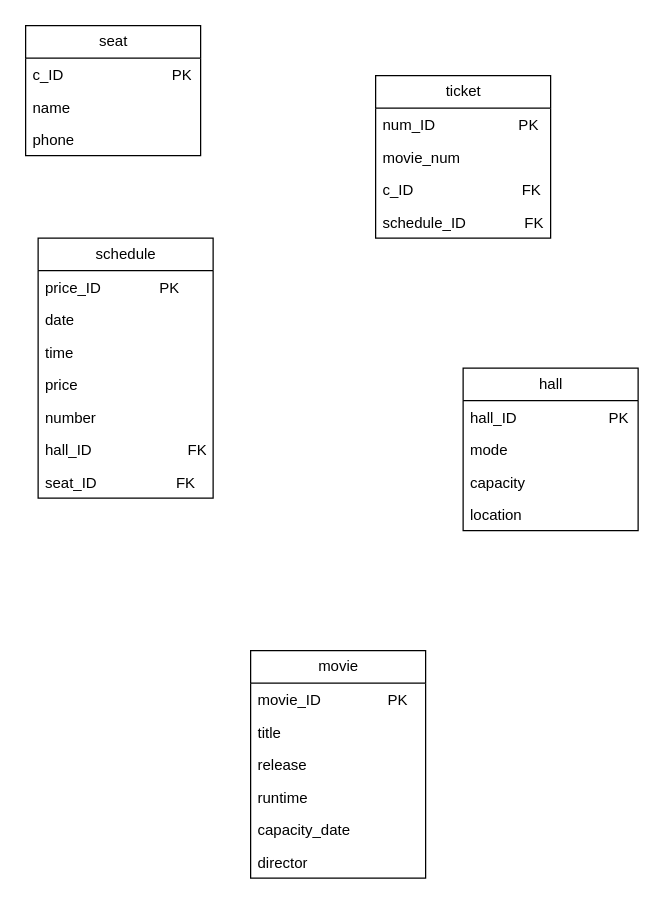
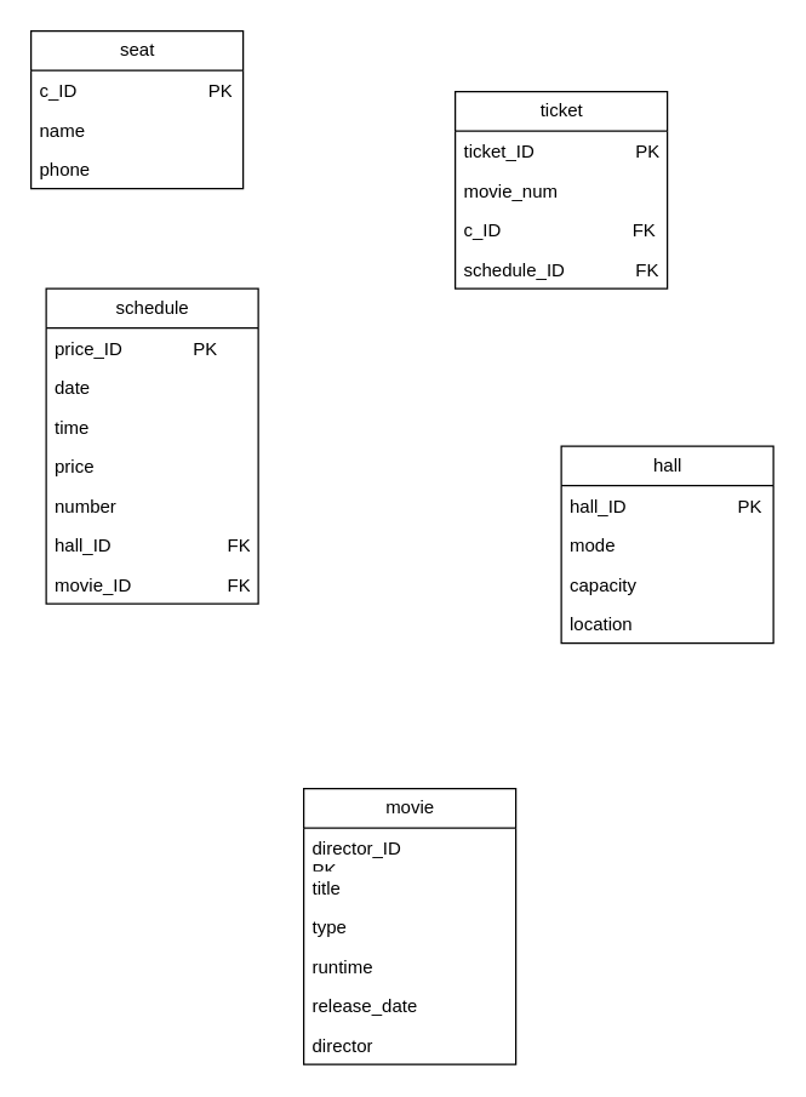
  <mxCell id="0" />
  <mxCell id="1" parent="0" />
  <mxCell id="2" value="ticket" style="swimlane;fontStyle=0;childLayout=stackLayout;horizontal=1;startSize=26;fillColor=none;horizontalStack=0;resizeParent=1;resizeParentMax=0;resizeLast=0;collapsible=1;marginBottom=0;html=1;" vertex="1" parent="1"><mxGeometry x="300" y="60" width="140" height="130" as="geometry" /></mxCell>
- <mxCell id="3" value="num_ID&amp;nbsp; &amp;nbsp; &amp;nbsp; &amp;nbsp; &amp;nbsp; &amp;nbsp; &amp;nbsp; &amp;nbsp; &amp;nbsp; &amp;nbsp; PK" style="text;strokeColor=none;fillColor=none;align=left;verticalAlign=top;spacingLeft=4;spacingRight=4;overflow=hidden;rotatable=0;points=[[0,0.5],[1,0.5]];portConstraint=eastwest;whiteSpace=wrap;html=1;" vertex="1" parent="2"><mxGeometry y="26" width="140" height="26" as="geometry" /></mxCell>
+ <mxCell id="3" value="ticket_ID&amp;nbsp; &amp;nbsp; &amp;nbsp; &amp;nbsp; &amp;nbsp; &amp;nbsp; &amp;nbsp; &amp;nbsp; &amp;nbsp; &amp;nbsp; PK" style="text;strokeColor=none;fillColor=none;align=left;verticalAlign=top;spacingLeft=4;spacingRight=4;overflow=hidden;rotatable=0;points=[[0,0.5],[1,0.5]];portConstraint=eastwest;whiteSpace=wrap;html=1;" vertex="1" parent="2"><mxGeometry y="26" width="140" height="26" as="geometry" /></mxCell>
  <mxCell id="4" value="movie_num" style="text;strokeColor=none;fillColor=none;align=left;verticalAlign=top;spacingLeft=4;spacingRight=4;overflow=hidden;rotatable=0;points=[[0,0.5],[1,0.5]];portConstraint=eastwest;whiteSpace=wrap;html=1;" vertex="1" parent="2"><mxGeometry y="52" width="140" height="26" as="geometry" /></mxCell>
  <mxCell id="5" value="c_ID&amp;nbsp; &amp;nbsp; &amp;nbsp; &amp;nbsp; &amp;nbsp; &amp;nbsp; &amp;nbsp; &amp;nbsp; &amp;nbsp; &amp;nbsp; &amp;nbsp; &amp;nbsp; &amp;nbsp; FK" style="text;strokeColor=none;fillColor=none;align=left;verticalAlign=top;spacingLeft=4;spacingRight=4;overflow=hidden;rotatable=0;points=[[0,0.5],[1,0.5]];portConstraint=eastwest;whiteSpace=wrap;html=1;" vertex="1" parent="2"><mxGeometry y="78" width="140" height="26" as="geometry" /></mxCell>
  <mxCell id="6" value="schedule_ID&amp;nbsp; &amp;nbsp; &amp;nbsp; &amp;nbsp; &amp;nbsp; &amp;nbsp; &amp;nbsp; FK" style="text;strokeColor=none;fillColor=none;align=left;verticalAlign=top;spacingLeft=4;spacingRight=4;overflow=hidden;rotatable=0;points=[[0,0.5],[1,0.5]];portConstraint=eastwest;whiteSpace=wrap;html=1;" vertex="1" parent="2"><mxGeometry y="104" width="140" height="26" as="geometry" /></mxCell>
  <mxCell id="7" value="seat" style="swimlane;fontStyle=0;childLayout=stackLayout;horizontal=1;startSize=26;fillColor=none;horizontalStack=0;resizeParent=1;resizeParentMax=0;resizeLast=0;collapsible=1;marginBottom=0;html=1;" vertex="1" parent="1"><mxGeometry x="20" y="20" width="140" height="104" as="geometry" /></mxCell>
  <mxCell id="8" value="c_ID&amp;nbsp; &amp;nbsp; &amp;nbsp; &amp;nbsp; &amp;nbsp; &amp;nbsp; &amp;nbsp; &amp;nbsp; &amp;nbsp; &amp;nbsp; &amp;nbsp; &amp;nbsp; &amp;nbsp; PK" style="text;strokeColor=none;fillColor=none;align=left;verticalAlign=top;spacingLeft=4;spacingRight=4;overflow=hidden;rotatable=0;points=[[0,0.5],[1,0.5]];portConstraint=eastwest;whiteSpace=wrap;html=1;" vertex="1" parent="7"><mxGeometry y="26" width="140" height="26" as="geometry" /></mxCell>
  <mxCell id="9" value="name" style="text;strokeColor=none;fillColor=none;align=left;verticalAlign=top;spacingLeft=4;spacingRight=4;overflow=hidden;rotatable=0;points=[[0,0.5],[1,0.5]];portConstraint=eastwest;whiteSpace=wrap;html=1;" vertex="1" parent="7"><mxGeometry y="52" width="140" height="26" as="geometry" /></mxCell>
  <mxCell id="10" value="phone" style="text;strokeColor=none;fillColor=none;align=left;verticalAlign=top;spacingLeft=4;spacingRight=4;overflow=hidden;rotatable=0;points=[[0,0.5],[1,0.5]];portConstraint=eastwest;whiteSpace=wrap;html=1;" vertex="1" parent="7"><mxGeometry y="78" width="140" height="26" as="geometry" /></mxCell>
  <mxCell id="11" value="hall" style="swimlane;fontStyle=0;childLayout=stackLayout;horizontal=1;startSize=26;fillColor=none;horizontalStack=0;resizeParent=1;resizeParentMax=0;resizeLast=0;collapsible=1;marginBottom=0;html=1;" vertex="1" parent="1"><mxGeometry x="370" y="294" width="140" height="130" as="geometry" /></mxCell>
  <mxCell id="12" value="hall_ID&amp;nbsp; &amp;nbsp; &amp;nbsp; &amp;nbsp; &amp;nbsp; &amp;nbsp; &amp;nbsp; &amp;nbsp; &amp;nbsp; &amp;nbsp; &amp;nbsp; PK" style="text;strokeColor=none;fillColor=none;align=left;verticalAlign=top;spacingLeft=4;spacingRight=4;overflow=hidden;rotatable=0;points=[[0,0.5],[1,0.5]];portConstraint=eastwest;whiteSpace=wrap;html=1;" vertex="1" parent="11"><mxGeometry y="26" width="140" height="26" as="geometry" /></mxCell>
  <mxCell id="13" value="mode" style="text;strokeColor=none;fillColor=none;align=left;verticalAlign=top;spacingLeft=4;spacingRight=4;overflow=hidden;rotatable=0;points=[[0,0.5],[1,0.5]];portConstraint=eastwest;whiteSpace=wrap;html=1;" vertex="1" parent="11"><mxGeometry y="52" width="140" height="26" as="geometry" /></mxCell>
  <mxCell id="14" value="capacity" style="text;strokeColor=none;fillColor=none;align=left;verticalAlign=top;spacingLeft=4;spacingRight=4;overflow=hidden;rotatable=0;points=[[0,0.5],[1,0.5]];portConstraint=eastwest;whiteSpace=wrap;html=1;" vertex="1" parent="11"><mxGeometry y="78" width="140" height="26" as="geometry" /></mxCell>
  <mxCell id="15" value="location" style="text;strokeColor=none;fillColor=none;align=left;verticalAlign=top;spacingLeft=4;spacingRight=4;overflow=hidden;rotatable=0;points=[[0,0.5],[1,0.5]];portConstraint=eastwest;whiteSpace=wrap;html=1;" vertex="1" parent="11"><mxGeometry y="104" width="140" height="26" as="geometry" /></mxCell>
  <mxCell id="16" value="&lt;span style=&quot;text-align: left; text-wrap-mode: wrap;&quot;&gt;schedule&lt;/span&gt;" style="swimlane;fontStyle=0;childLayout=stackLayout;horizontal=1;startSize=26;fillColor=none;horizontalStack=0;resizeParent=1;resizeParentMax=0;resizeLast=0;collapsible=1;marginBottom=0;html=1;" vertex="1" parent="1"><mxGeometry x="30" y="190" width="140" height="208" as="geometry" /></mxCell>
  <mxCell id="17" value="price_ID&amp;nbsp; &amp;nbsp; &amp;nbsp; &amp;nbsp; &amp;nbsp; &amp;nbsp; &amp;nbsp; PK" style="text;strokeColor=none;fillColor=none;align=left;verticalAlign=top;spacingLeft=4;spacingRight=4;overflow=hidden;rotatable=0;points=[[0,0.5],[1,0.5]];portConstraint=eastwest;whiteSpace=wrap;html=1;" vertex="1" parent="16"><mxGeometry y="26" width="140" height="26" as="geometry" /></mxCell>
  <mxCell id="18" value="date" style="text;strokeColor=none;fillColor=none;align=left;verticalAlign=top;spacingLeft=4;spacingRight=4;overflow=hidden;rotatable=0;points=[[0,0.5],[1,0.5]];portConstraint=eastwest;whiteSpace=wrap;html=1;" vertex="1" parent="16"><mxGeometry y="52" width="140" height="26" as="geometry" /></mxCell>
  <mxCell id="19" value="time" style="text;strokeColor=none;fillColor=none;align=left;verticalAlign=top;spacingLeft=4;spacingRight=4;overflow=hidden;rotatable=0;points=[[0,0.5],[1,0.5]];portConstraint=eastwest;whiteSpace=wrap;html=1;" vertex="1" parent="16"><mxGeometry y="78" width="140" height="26" as="geometry" /></mxCell>
  <mxCell id="20" value="price" style="text;strokeColor=none;fillColor=none;align=left;verticalAlign=top;spacingLeft=4;spacingRight=4;overflow=hidden;rotatable=0;points=[[0,0.5],[1,0.5]];portConstraint=eastwest;whiteSpace=wrap;html=1;" vertex="1" parent="16"><mxGeometry y="104" width="140" height="26" as="geometry" /></mxCell>
  <mxCell id="21" value="number" style="text;strokeColor=none;fillColor=none;align=left;verticalAlign=top;spacingLeft=4;spacingRight=4;overflow=hidden;rotatable=0;points=[[0,0.5],[1,0.5]];portConstraint=eastwest;whiteSpace=wrap;html=1;" vertex="1" parent="16"><mxGeometry y="130" width="140" height="26" as="geometry" /></mxCell>
  <mxCell id="22" value="hall_ID&amp;nbsp; &amp;nbsp; &amp;nbsp; &amp;nbsp; &amp;nbsp; &amp;nbsp; &amp;nbsp; &amp;nbsp; &amp;nbsp; &amp;nbsp; &amp;nbsp; &amp;nbsp;FK" style="text;strokeColor=none;fillColor=none;align=left;verticalAlign=top;spacingLeft=4;spacingRight=4;overflow=hidden;rotatable=0;points=[[0,0.5],[1,0.5]];portConstraint=eastwest;whiteSpace=wrap;html=1;" vertex="1" parent="16"><mxGeometry y="156" width="140" height="26" as="geometry" /></mxCell>
- <mxCell id="23" value="seat_ID&amp;nbsp; &amp;nbsp; &amp;nbsp; &amp;nbsp; &amp;nbsp; &amp;nbsp; &amp;nbsp; &amp;nbsp; &amp;nbsp; &amp;nbsp;FK" style="text;strokeColor=none;fillColor=none;align=left;verticalAlign=top;spacingLeft=4;spacingRight=4;overflow=hidden;rotatable=0;points=[[0,0.5],[1,0.5]];portConstraint=eastwest;whiteSpace=wrap;html=1;" vertex="1" parent="16"><mxGeometry y="182" width="140" height="26" as="geometry" /></mxCell>
+ <mxCell id="23" value="movie_ID&amp;nbsp; &amp;nbsp; &amp;nbsp; &amp;nbsp; &amp;nbsp; &amp;nbsp; &amp;nbsp; &amp;nbsp; &amp;nbsp; &amp;nbsp;FK" style="text;strokeColor=none;fillColor=none;align=left;verticalAlign=top;spacingLeft=4;spacingRight=4;overflow=hidden;rotatable=0;points=[[0,0.5],[1,0.5]];portConstraint=eastwest;whiteSpace=wrap;html=1;" vertex="1" parent="16"><mxGeometry y="182" width="140" height="26" as="geometry" /></mxCell>
  <mxCell id="24" value="movie" style="swimlane;fontStyle=0;childLayout=stackLayout;horizontal=1;startSize=26;fillColor=none;horizontalStack=0;resizeParent=1;resizeParentMax=0;resizeLast=0;collapsible=1;marginBottom=0;html=1;" vertex="1" parent="1"><mxGeometry x="200" y="520" width="140" height="182" as="geometry" /></mxCell>
- <mxCell id="25" value="movie_ID&amp;nbsp; &amp;nbsp; &amp;nbsp; &amp;nbsp; &amp;nbsp; &amp;nbsp; &amp;nbsp; &amp;nbsp; PK&amp;nbsp;&amp;nbsp;" style="text;strokeColor=none;fillColor=none;align=left;verticalAlign=top;spacingLeft=4;spacingRight=4;overflow=hidden;rotatable=0;points=[[0,0.5],[1,0.5]];portConstraint=eastwest;whiteSpace=wrap;html=1;" vertex="1" parent="24"><mxGeometry y="26" width="140" height="26" as="geometry" /></mxCell>
+ <mxCell id="25" value="director_ID&amp;nbsp; &amp;nbsp; &amp;nbsp; &amp;nbsp; &amp;nbsp; &amp;nbsp; &amp;nbsp; &amp;nbsp; PK&amp;nbsp;&amp;nbsp;" style="text;strokeColor=none;fillColor=none;align=left;verticalAlign=top;spacingLeft=4;spacingRight=4;overflow=hidden;rotatable=0;points=[[0,0.5],[1,0.5]];portConstraint=eastwest;whiteSpace=wrap;html=1;" vertex="1" parent="24"><mxGeometry y="26" width="140" height="26" as="geometry" /></mxCell>
  <mxCell id="26" value="title" style="text;strokeColor=none;fillColor=none;align=left;verticalAlign=top;spacingLeft=4;spacingRight=4;overflow=hidden;rotatable=0;points=[[0,0.5],[1,0.5]];portConstraint=eastwest;whiteSpace=wrap;html=1;" vertex="1" parent="24"><mxGeometry y="52" width="140" height="26" as="geometry" /></mxCell>
- <mxCell id="27" value="release" style="text;strokeColor=none;fillColor=none;align=left;verticalAlign=top;spacingLeft=4;spacingRight=4;overflow=hidden;rotatable=0;points=[[0,0.5],[1,0.5]];portConstraint=eastwest;whiteSpace=wrap;html=1;" vertex="1" parent="24"><mxGeometry y="78" width="140" height="26" as="geometry" /></mxCell>
+ <mxCell id="27" value="type" style="text;strokeColor=none;fillColor=none;align=left;verticalAlign=top;spacingLeft=4;spacingRight=4;overflow=hidden;rotatable=0;points=[[0,0.5],[1,0.5]];portConstraint=eastwest;whiteSpace=wrap;html=1;" vertex="1" parent="24"><mxGeometry y="78" width="140" height="26" as="geometry" /></mxCell>
  <mxCell id="28" value="runtime" style="text;strokeColor=none;fillColor=none;align=left;verticalAlign=top;spacingLeft=4;spacingRight=4;overflow=hidden;rotatable=0;points=[[0,0.5],[1,0.5]];portConstraint=eastwest;whiteSpace=wrap;html=1;" vertex="1" parent="24"><mxGeometry y="104" width="140" height="26" as="geometry" /></mxCell>
- <mxCell id="29" value="capacity_date" style="text;strokeColor=none;fillColor=none;align=left;verticalAlign=top;spacingLeft=4;spacingRight=4;overflow=hidden;rotatable=0;points=[[0,0.5],[1,0.5]];portConstraint=eastwest;whiteSpace=wrap;html=1;" vertex="1" parent="24"><mxGeometry y="130" width="140" height="26" as="geometry" /></mxCell>
+ <mxCell id="29" value="release_date" style="text;strokeColor=none;fillColor=none;align=left;verticalAlign=top;spacingLeft=4;spacingRight=4;overflow=hidden;rotatable=0;points=[[0,0.5],[1,0.5]];portConstraint=eastwest;whiteSpace=wrap;html=1;" vertex="1" parent="24"><mxGeometry y="130" width="140" height="26" as="geometry" /></mxCell>
  <mxCell id="30" value="director" style="text;strokeColor=none;fillColor=none;align=left;verticalAlign=top;spacingLeft=4;spacingRight=4;overflow=hidden;rotatable=0;points=[[0,0.5],[1,0.5]];portConstraint=eastwest;whiteSpace=wrap;html=1;" vertex="1" parent="24"><mxGeometry y="156" width="140" height="26" as="geometry" /></mxCell>
